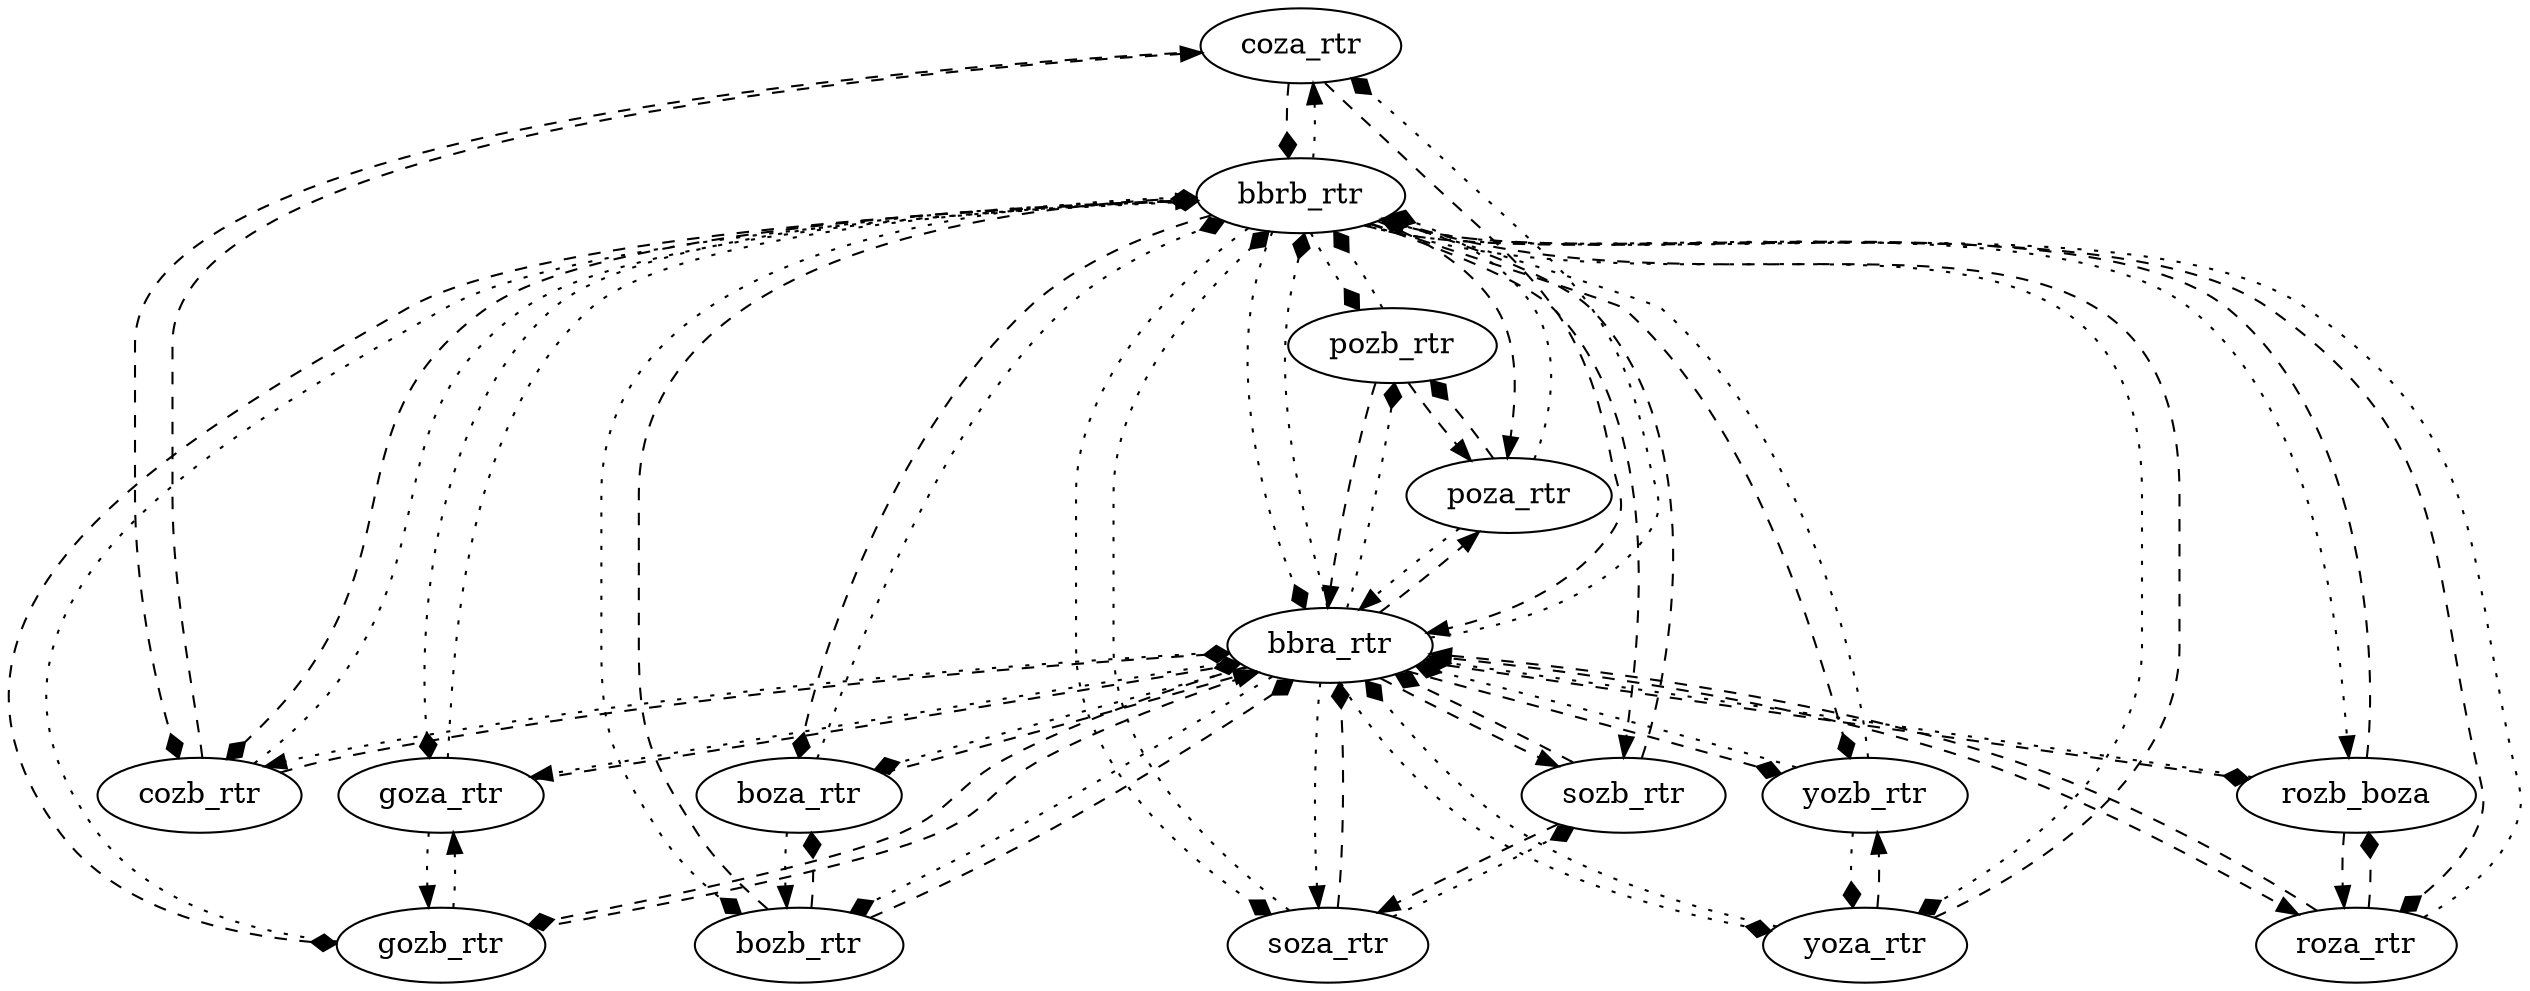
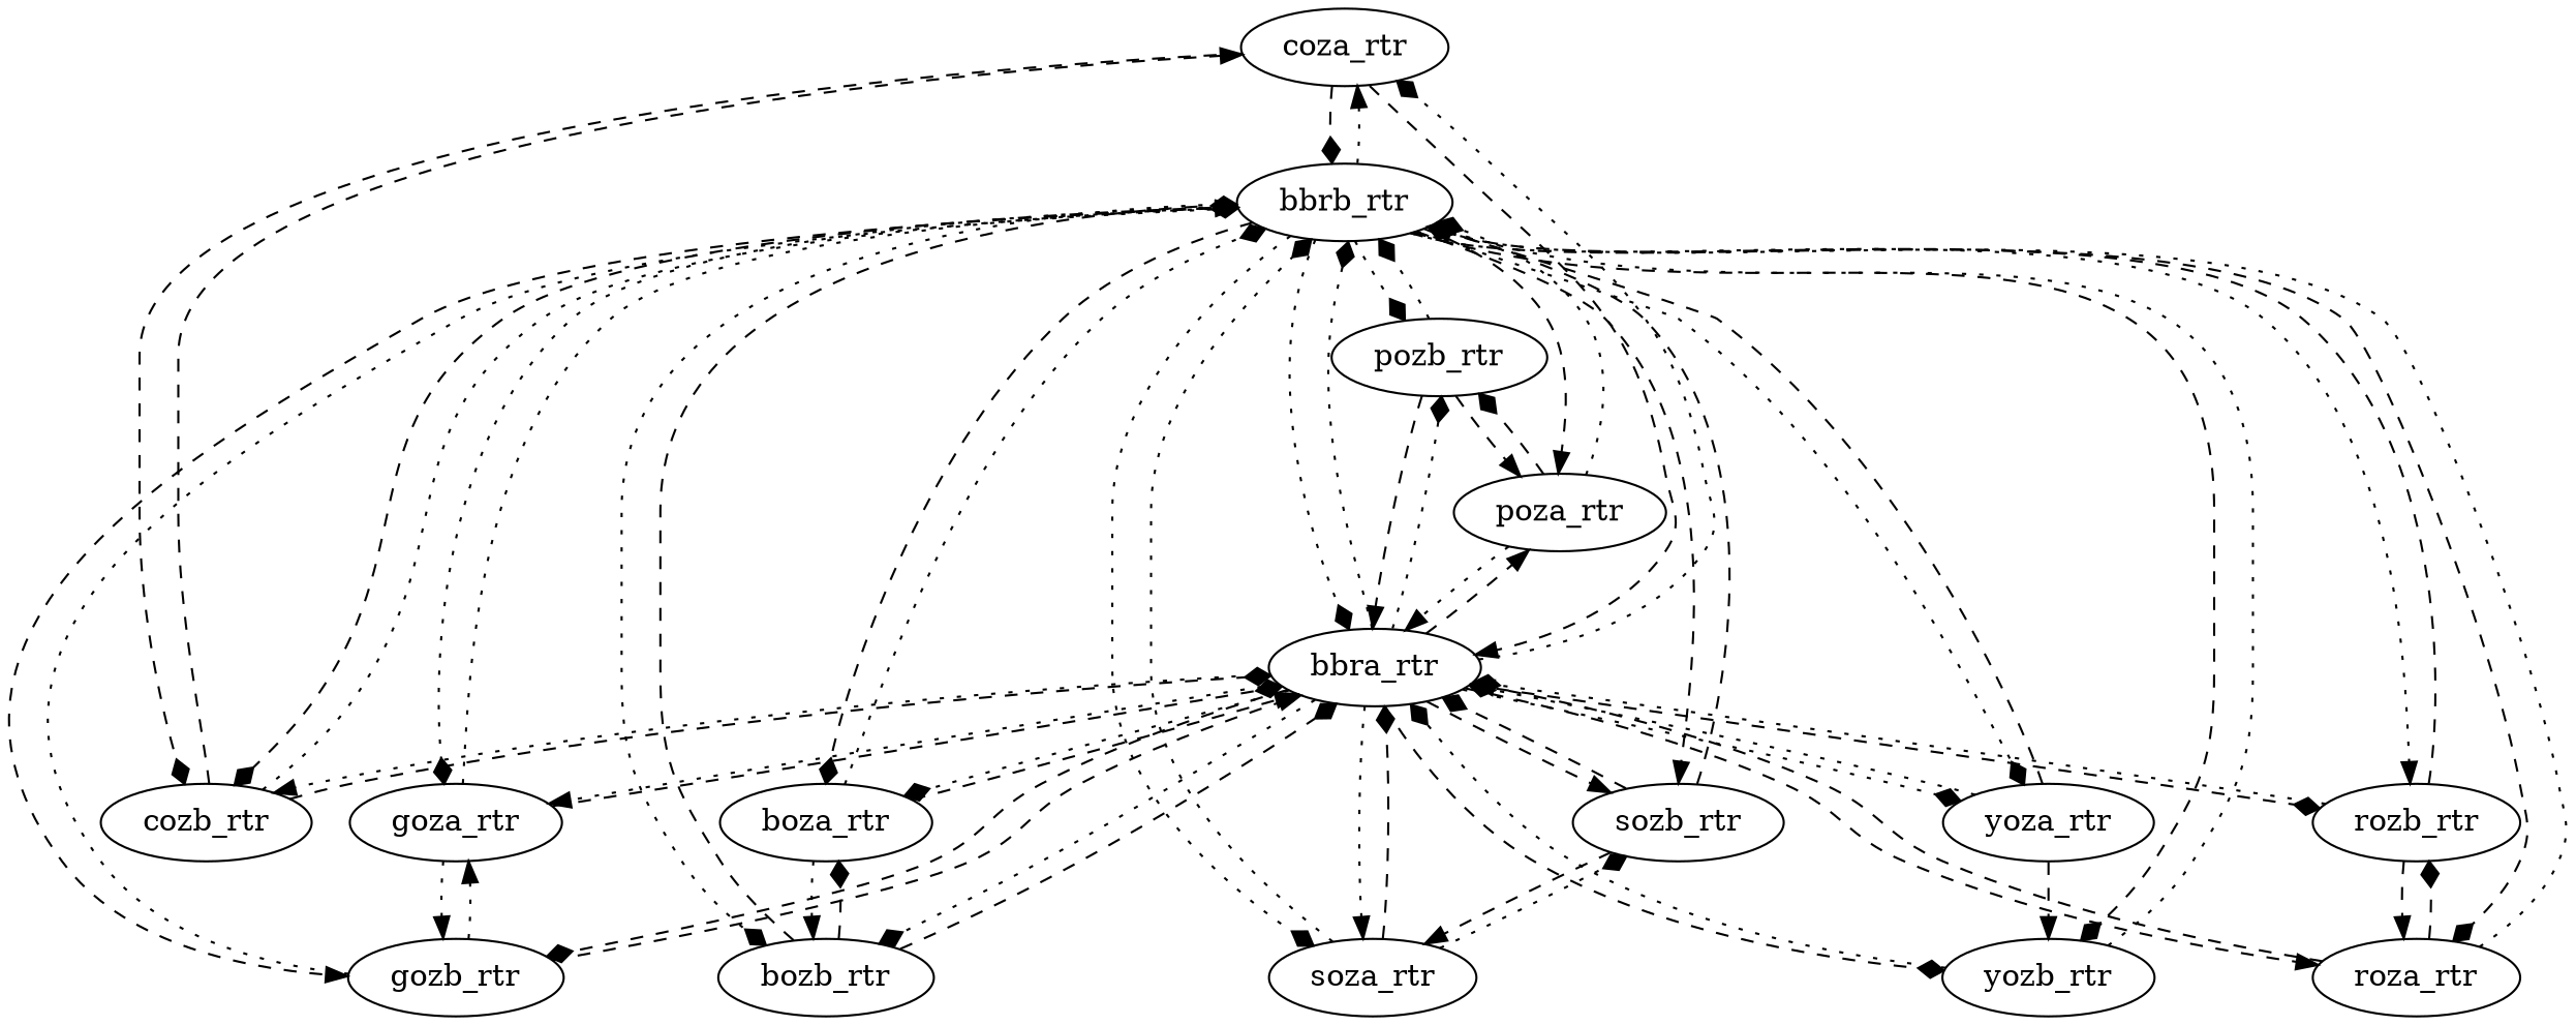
  strict digraph {
    node [type=router]
    edge [arrowhead=diamond dport=200005 sport=200005 style=dashed]
    coza_rtr
    bbrb_rtr
    bbra_rtr
    cozb_rtr
    goza_rtr
    gozb_rtr
    boza_rtr
    bozb_rtr
    sozb_rtr
    soza_rtr
    yozb_rtr
    poza_rtr
    yoza_rtr
    roza_rtr
-   rozb_rtr [label=rozb_boza]
+   rozb_rtr
    pozb_rtr
    coza_rtr -> bbrb_rtr [dport=200008 sport=500001]
    coza_rtr -> bbra_rtr [arrowhead=normal dport=100015 sport=500006]
    coza_rtr -> cozb_rtr [dport=600007 sport=500007]
    bbrb_rtr -> coza_rtr [arrowhead=normal dport=500001 sport=200008 style=dotted]
    bbrb_rtr -> bbra_rtr [dport=100014 sport=200004 style=dotted]
    bbrb_rtr -> cozb_rtr [dport=600006]
    bbrb_rtr -> goza_rtr [dport=700001 sport=200015 style=dotted]
-   bbrb_rtr -> gozb_rtr [dport=800009]
+   bbrb_rtr -> gozb_rtr [arrowhead=normal dport=800009]
    bbrb_rtr -> boza_rtr [dport=300001 sport=200014]
    bbrb_rtr -> bozb_rtr [dport=400008 sport=200020 style=dotted]
    bbrb_rtr -> sozb_rtr [arrowhead=normal dport=1400006 sport=200008]
    bbrb_rtr -> soza_rtr [dport=1300001 style=dotted]
    bbrb_rtr -> yozb_rtr [dport=1600005 sport=200020]
    bbrb_rtr -> poza_rtr [arrowhead=normal dport=900001]
    bbrb_rtr -> yoza_rtr [dport=1500020 sport=200001 style=dotted]
    bbrb_rtr -> roza_rtr [dport=1100001 sport=200020]
    bbrb_rtr -> rozb_rtr [arrowhead=normal dport=1200005 sport=200014 style=dotted]
    bbrb_rtr -> pozb_rtr [dport=1000007 sport=200015 style=dotted]
    bbra_rtr -> coza_rtr [dport=500006 sport=100015 style=dotted]
    bbra_rtr -> bbrb_rtr [dport=200004 sport=100014 style=dotted]
    bbra_rtr -> cozb_rtr [arrowhead=normal dport=600001 sport=100021 style=dotted]
    bbra_rtr -> goza_rtr [arrowhead=normal dport=700009 sport=100016 style=dotted]
    bbra_rtr -> gozb_rtr [dport=800001 sport=100021]
    bbra_rtr -> boza_rtr [dport=300007 sport=100001 style=dotted]
    bbra_rtr -> bozb_rtr [dport=400001 sport=100003 style=dotted]
    bbra_rtr -> sozb_rtr [arrowhead=normal dport=1400001 sport=100015]
    bbra_rtr -> soza_rtr [arrowhead=normal dport=1300006 sport=100021 style=dotted]
    bbra_rtr -> yozb_rtr [dport=1600006 sport=100003]
    bbra_rtr -> poza_rtr [arrowhead=normal dport=900006 sport=100021]
    bbra_rtr -> yoza_rtr [dport=1500003 sport=100022 style=dotted]
    bbra_rtr -> roza_rtr [arrowhead=normal dport=1100005 sport=100003]
    bbra_rtr -> rozb_rtr [dport=1200001 sport=100001]
    bbra_rtr -> pozb_rtr [dport=1000001 sport=100016 style=dotted]
    cozb_rtr -> coza_rtr [arrowhead=normal dport=500007 sport=600007]
    cozb_rtr -> bbrb_rtr [arrowhead=normal sport=600006 style=dotted]
    cozb_rtr -> bbra_rtr [dport=100021 sport=600001]
    goza_rtr -> bbrb_rtr [arrowhead=normal dport=200015 sport=700001 style=dotted]
    goza_rtr -> bbra_rtr [dport=100016 sport=700009]
    goza_rtr -> gozb_rtr [arrowhead=normal dport=800010 sport=700014 style=dotted]
    gozb_rtr -> bbrb_rtr [sport=800009 style=dotted]
    gozb_rtr -> bbra_rtr [arrowhead=normal dport=100021 sport=800001]
    gozb_rtr -> goza_rtr [arrowhead=normal dport=700014 sport=800010 style=dotted]
    boza_rtr -> bbrb_rtr [dport=200014 sport=300001 style=dotted]
    boza_rtr -> bbra_rtr [arrowhead=normal dport=100001 sport=300007]
    boza_rtr -> bozb_rtr [arrowhead=normal dport=400009 sport=300008 style=dotted]
    bozb_rtr -> bbrb_rtr [dport=200020 sport=400008]
    bozb_rtr -> bbra_rtr [dport=100003 sport=400001]
    bozb_rtr -> boza_rtr [dport=300008 sport=400009]
    sozb_rtr -> bbrb_rtr [arrowhead=normal dport=200008 sport=1400006]
    sozb_rtr -> bbra_rtr [dport=100015 sport=1400001]
    sozb_rtr -> soza_rtr [arrowhead=normal dport=1300007 sport=1400007]
    soza_rtr -> bbrb_rtr [sport=1300001 style=dotted]
    soza_rtr -> bbra_rtr [dport=100021 sport=1300006]
    soza_rtr -> sozb_rtr [dport=1400007 sport=1300007 style=dotted]
    yozb_rtr -> bbrb_rtr [dport=200020 sport=1600005 style=dotted]
    yozb_rtr -> bbra_rtr [dport=100003 sport=1600006 style=dotted]
-   yozb_rtr -> yoza_rtr [dport=1500004 sport=1600004 style=dotted]
    poza_rtr -> bbrb_rtr [sport=900001 style=dotted]
    poza_rtr -> bbra_rtr [arrowhead=normal dport=100021 sport=900006 style=dotted]
    poza_rtr -> pozb_rtr [dport=1000008 sport=900007]
    yoza_rtr -> bbrb_rtr [arrowhead=normal dport=200001 sport=1500020]
    yoza_rtr -> bbra_rtr [dport=100022 sport=1500003 style=dotted]
    yoza_rtr -> yozb_rtr [arrowhead=normal dport=1600004 sport=1500004]
    roza_rtr -> bbrb_rtr [dport=200020 sport=1100001 style=dotted]
    roza_rtr -> bbra_rtr [arrowhead=normal dport=100003 sport=1100005]
    roza_rtr -> rozb_rtr [dport=1200006 sport=1100008]
    rozb_rtr -> bbrb_rtr [arrowhead=normal dport=200014 sport=1200005]
    rozb_rtr -> bbra_rtr [dport=100001 sport=1200001 style=dotted]
    rozb_rtr -> roza_rtr [arrowhead=normal dport=1100008 sport=1200006]
    pozb_rtr -> bbrb_rtr [dport=200015 sport=1000007 style=dotted]
    pozb_rtr -> bbra_rtr [arrowhead=normal dport=100016 sport=1000001]
    pozb_rtr -> poza_rtr [arrowhead=normal dport=900007 sport=1000008]
  }
